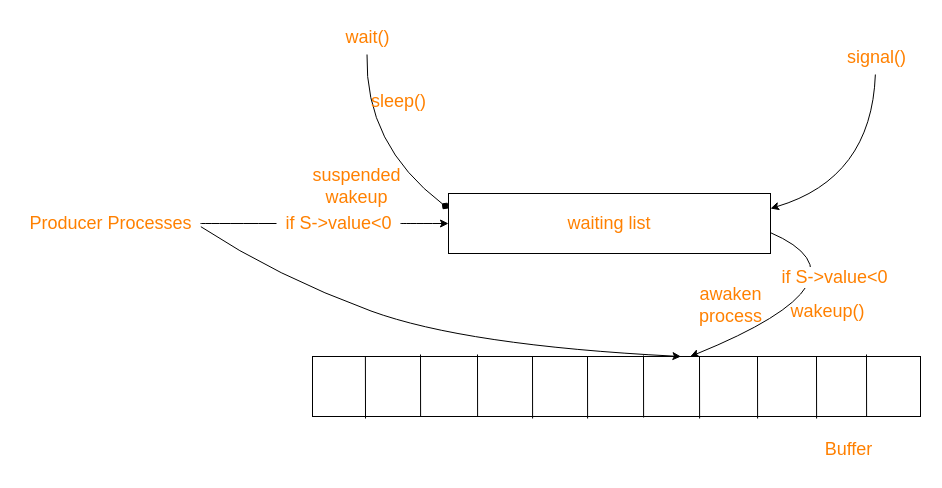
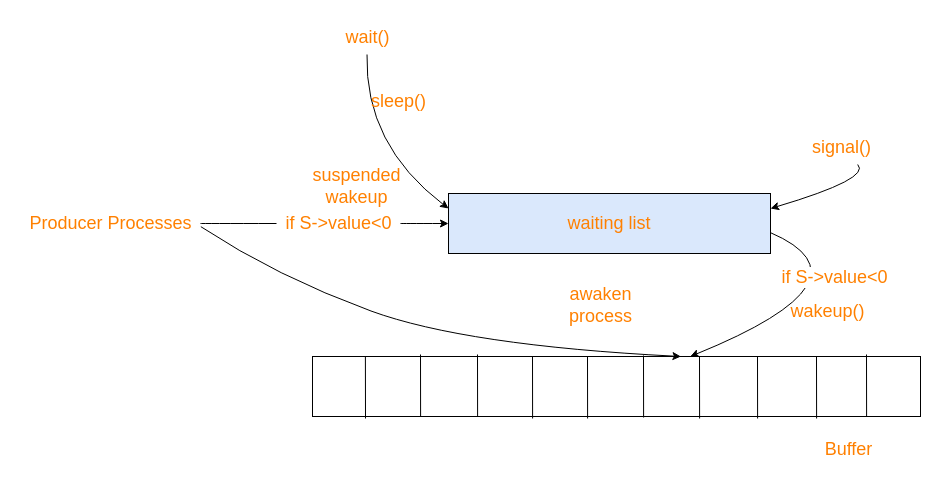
  <mxCell id="0" />
  <mxCell id="1" parent="0" />
  <mxCell id="2" style="edgeStyle=none;html=1;fontSize=18;fontColor=#FF8000;exitX=0.999;exitY=0.65;exitDx=0;exitDy=0;exitPerimeter=0;curved=1;" edge="1" parent="1" source="4" target="12"><mxGeometry relative="1" as="geometry"><Array as="points"><mxPoint x="879" y="279" /></Array></mxGeometry></mxCell>
  <mxCell id="3" value="if S-&amp;gt;value&amp;lt;0" style="edgeLabel;html=1;align=center;verticalAlign=middle;resizable=0;points=[];fontSize=18;fontColor=#FF8000;" vertex="1" connectable="0" parent="2"><mxGeometry x="0.443" y="-7" relative="1" as="geometry"><mxPoint x="63" y="-39" as="offset" /></mxGeometry></mxCell>
- <mxCell id="4" value="&lt;font color=&quot;#ff8000&quot; style=&quot;font-size: 18px;&quot;&gt;waiting list&lt;/font&gt;" style="rounded=0;whiteSpace=wrap;html=1;" vertex="1" parent="1"><mxGeometry x="448" y="193" width="322" height="60" as="geometry" /></mxCell>
- <mxCell id="5" style="edgeStyle=none;html=1;entryX=0;entryY=0.25;entryDx=0;entryDy=0;fontSize=18;fontColor=#FF8000;curved=1;endArrow=diamond;" edge="1" parent="1" source="6" target="4"><mxGeometry relative="1" as="geometry"><Array as="points"><mxPoint x="364" y="144" /></Array></mxGeometry></mxCell>
+ <mxCell id="4" value="&lt;font color=&quot;#ff8000&quot; style=&quot;font-size: 18px;&quot;&gt;waiting list&lt;/font&gt;" style="rounded=0;whiteSpace=wrap;html=1;fillColor=#dae8fc;" vertex="1" parent="1"><mxGeometry x="448" y="193" width="322" height="60" as="geometry" /></mxCell>
+ <mxCell id="5" style="edgeStyle=none;html=1;entryX=0;entryY=0.25;entryDx=0;entryDy=0;fontSize=18;fontColor=#FF8000;curved=1;" edge="1" parent="1" source="6" target="4"><mxGeometry relative="1" as="geometry"><Array as="points"><mxPoint x="364" y="144" /></Array></mxGeometry></mxCell>
  <mxCell id="6" value="wait()" style="text;html=1;align=center;verticalAlign=middle;resizable=0;points=[];autosize=1;strokeColor=none;fillColor=none;fontSize=18;fontColor=#FF8000;" vertex="1" parent="1"><mxGeometry x="336" y="20" width="62" height="34" as="geometry" /></mxCell>
  <mxCell id="7" value="sleep()" style="text;html=1;align=center;verticalAlign=middle;resizable=0;points=[];autosize=1;strokeColor=none;fillColor=none;fontSize=18;fontColor=#FF8000;" vertex="1" parent="1"><mxGeometry x="361" y="84" width="73" height="34" as="geometry" /></mxCell>
  <mxCell id="8" value="suspended &lt;br&gt;wakeup" style="text;html=1;align=center;verticalAlign=middle;resizable=0;points=[];autosize=1;strokeColor=none;fillColor=none;fontSize=18;fontColor=#FF8000;" vertex="1" parent="1"><mxGeometry x="303" y="158" width="106" height="55" as="geometry" /></mxCell>
  <mxCell id="9" style="edgeStyle=none;html=1;entryX=1;entryY=0.25;entryDx=0;entryDy=0;fontSize=18;fontColor=#FF8000;curved=1;" edge="1" parent="1" source="10" target="4"><mxGeometry relative="1" as="geometry"><Array as="points"><mxPoint x="871" y="178" /></Array></mxGeometry></mxCell>
- <mxCell id="10" value="signal()" style="text;html=1;align=center;verticalAlign=middle;resizable=0;points=[];autosize=1;strokeColor=none;fillColor=none;fontSize=18;fontColor=#FF8000;" vertex="1" parent="1"><mxGeometry x="837" y="40" width="77" height="34" as="geometry" /></mxCell>
+ <mxCell id="10" value="signal()" style="text;html=1;align=center;verticalAlign=middle;resizable=0;points=[];autosize=1;strokeColor=none;fillColor=none;fontSize=18;fontColor=#FF8000;" vertex="1" parent="1"><mxGeometry x="802" y="130" width="77" height="34" as="geometry" /></mxCell>
  <mxCell id="11" value="wakeup()" style="text;html=1;align=center;verticalAlign=middle;resizable=0;points=[];autosize=1;strokeColor=none;fillColor=none;fontSize=18;fontColor=#FF8000;" vertex="1" parent="1"><mxGeometry x="781" y="294" width="92" height="34" as="geometry" /></mxCell>
  <mxCell id="12" value="" style="rounded=0;whiteSpace=wrap;html=1;" vertex="1" parent="1"><mxGeometry x="312" y="356" width="608" height="60" as="geometry" /></mxCell>
  <mxCell id="13" value="" style="endArrow=none;html=1;entryX=0.087;entryY=0;entryDx=0;entryDy=0;entryPerimeter=0;" edge="1" parent="1" target="12"><mxGeometry width="50" height="50" relative="1" as="geometry"><mxPoint x="365" y="418" as="sourcePoint" /><mxPoint x="359" y="356" as="targetPoint" /></mxGeometry></mxCell>
  <mxCell id="14" value="" style="endArrow=none;html=1;entryX=0.087;entryY=0;entryDx=0;entryDy=0;entryPerimeter=0;" edge="1" parent="1"><mxGeometry width="50" height="50" relative="1" as="geometry"><mxPoint x="420.1" y="416" as="sourcePoint" /><mxPoint x="419.996" y="354" as="targetPoint" /></mxGeometry></mxCell>
  <mxCell id="15" value="" style="endArrow=none;html=1;entryX=0.087;entryY=0;entryDx=0;entryDy=0;entryPerimeter=0;" edge="1" parent="1"><mxGeometry width="50" height="50" relative="1" as="geometry"><mxPoint x="477.1" y="416" as="sourcePoint" /><mxPoint x="476.996" y="354" as="targetPoint" /></mxGeometry></mxCell>
  <mxCell id="16" value="" style="endArrow=none;html=1;entryX=0.087;entryY=0;entryDx=0;entryDy=0;entryPerimeter=0;" edge="1" parent="1"><mxGeometry width="50" height="50" relative="1" as="geometry"><mxPoint x="532.1" y="418" as="sourcePoint" /><mxPoint x="531.996" y="356" as="targetPoint" /></mxGeometry></mxCell>
  <mxCell id="17" value="" style="endArrow=none;html=1;entryX=0.087;entryY=0;entryDx=0;entryDy=0;entryPerimeter=0;" edge="1" parent="1"><mxGeometry width="50" height="50" relative="1" as="geometry"><mxPoint x="587.1" y="418" as="sourcePoint" /><mxPoint x="586.996" y="356" as="targetPoint" /></mxGeometry></mxCell>
  <mxCell id="18" value="" style="endArrow=none;html=1;entryX=0.087;entryY=0;entryDx=0;entryDy=0;entryPerimeter=0;" edge="1" parent="1"><mxGeometry width="50" height="50" relative="1" as="geometry"><mxPoint x="643.1" y="417" as="sourcePoint" /><mxPoint x="642.996" y="355" as="targetPoint" /></mxGeometry></mxCell>
  <mxCell id="19" value="" style="endArrow=none;html=1;entryX=0.087;entryY=0;entryDx=0;entryDy=0;entryPerimeter=0;" edge="1" parent="1"><mxGeometry width="50" height="50" relative="1" as="geometry"><mxPoint x="699.1" y="418" as="sourcePoint" /><mxPoint x="698.996" y="356" as="targetPoint" /></mxGeometry></mxCell>
  <mxCell id="20" value="" style="endArrow=none;html=1;entryX=0.087;entryY=0;entryDx=0;entryDy=0;entryPerimeter=0;" edge="1" parent="1"><mxGeometry width="50" height="50" relative="1" as="geometry"><mxPoint x="757.1" y="418" as="sourcePoint" /><mxPoint x="756.996" y="356" as="targetPoint" /></mxGeometry></mxCell>
  <mxCell id="21" value="" style="endArrow=none;html=1;entryX=0.087;entryY=0;entryDx=0;entryDy=0;entryPerimeter=0;" edge="1" parent="1"><mxGeometry width="50" height="50" relative="1" as="geometry"><mxPoint x="816.1" y="418" as="sourcePoint" /><mxPoint x="815.996" y="356" as="targetPoint" /></mxGeometry></mxCell>
  <mxCell id="22" value="" style="endArrow=none;html=1;entryX=0.087;entryY=0;entryDx=0;entryDy=0;entryPerimeter=0;" edge="1" parent="1"><mxGeometry width="50" height="50" relative="1" as="geometry"><mxPoint x="866.1" y="416" as="sourcePoint" /><mxPoint x="865.996" y="354" as="targetPoint" /></mxGeometry></mxCell>
  <mxCell id="23" value="&lt;font color=&quot;#ff8000&quot; style=&quot;font-size: 18px;&quot;&gt;Buffer&lt;/font&gt;" style="text;html=1;align=center;verticalAlign=middle;resizable=0;points=[];autosize=1;strokeColor=none;fillColor=none;" vertex="1" parent="1"><mxGeometry x="815" y="432" width="66" height="34" as="geometry" /></mxCell>
- <mxCell id="24" value="awaken&lt;br&gt;process" style="text;html=1;align=center;verticalAlign=middle;resizable=0;points=[];autosize=1;strokeColor=none;fillColor=none;fontSize=18;fontColor=#FF8000;" vertex="1" parent="1"><mxGeometry x="689" y="277" width="81" height="55" as="geometry" /></mxCell>
+ <mxCell id="24" value="awaken&lt;br&gt;process" style="text;html=1;align=center;verticalAlign=middle;resizable=0;points=[];autosize=1;strokeColor=none;fillColor=none;fontSize=18;fontColor=#FF8000;" vertex="1" parent="1"><mxGeometry x="559" y="277" width="81" height="55" as="geometry" /></mxCell>
  <mxCell id="25" style="edgeStyle=none;curved=1;html=1;entryX=0;entryY=0.5;entryDx=0;entryDy=0;fontSize=18;fontColor=#FF8000;startArrow=none;" edge="1" parent="1" source="29" target="4"><mxGeometry relative="1" as="geometry" /></mxCell>
  <mxCell id="26" style="edgeStyle=none;curved=1;html=1;entryX=0.606;entryY=0;entryDx=0;entryDy=0;entryPerimeter=0;fontSize=18;fontColor=#FF8000;exitX=1.002;exitY=0.594;exitDx=0;exitDy=0;exitPerimeter=0;" edge="1" parent="1" source="27" target="12"><mxGeometry relative="1" as="geometry"><Array as="points"><mxPoint x="276" y="276" /><mxPoint x="465" y="345" /></Array></mxGeometry></mxCell>
  <mxCell id="27" value="Producer Processes" style="text;html=1;align=center;verticalAlign=middle;resizable=0;points=[];autosize=1;strokeColor=none;fillColor=none;fontSize=18;fontColor=#FF8000;" vertex="1" parent="1"><mxGeometry x="20" y="206" width="180" height="34" as="geometry" /></mxCell>
  <mxCell id="28" value="" style="edgeStyle=none;curved=1;html=1;entryX=0;entryY=0.5;entryDx=0;entryDy=0;fontSize=18;fontColor=#FF8000;endArrow=none;" edge="1" parent="1" source="27" target="29"><mxGeometry relative="1" as="geometry"><mxPoint x="267" y="226.339" as="sourcePoint" /><mxPoint x="448" y="223" as="targetPoint" /></mxGeometry></mxCell>
  <mxCell id="29" value="if S-&amp;gt;value&amp;lt;0" style="text;html=1;align=center;verticalAlign=middle;resizable=0;points=[];autosize=1;strokeColor=none;fillColor=none;fontSize=18;fontColor=#FF8000;" vertex="1" parent="1"><mxGeometry x="276" y="206" width="124" height="34" as="geometry" /></mxCell>
